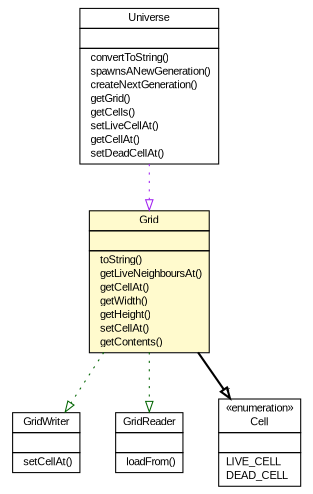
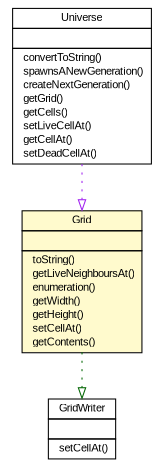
  digraph {
    node [fontcolor=black fontname=arial fontsize=10.0 shape=plaintext]
    edge [arrowhead=onormal color=darkgreen fontcolor=black fontname=arial fontsize=10.0 headport=p labelfontname=arial labelfontsize=10 style=dotted tailport=p]
    n1 [label=<<table border="0" cellborder="1" cellspacing="0" cellpadding="2" port="p" href="./Universe.html"> 		<tr><td><table border="0" cellspacing="0" cellpadding="1"> 			<tr><td> Universe </td></tr> 		</table></td></tr> 		<tr><td><table border="0" cellspacing="0" cellpadding="1"> 			<tr><td align="left">  </td></tr> 		</table></td></tr> 		<tr><td><table border="0" cellspacing="0" cellpadding="1"> 			<tr><td align="left">  convertToString() </td></tr> 			<tr><td align="left">  spawnsANewGeneration() </td></tr> 			<tr><td align="left">  createNextGeneration() </td></tr> 			<tr><td align="left">  getGrid() </td></tr> 			<tr><td align="left">  getCells() </td></tr> 			<tr><td align="left">  setLiveCellAt() </td></tr> 			<tr><td align="left">  getCellAt() </td></tr> 			<tr><td align="left">  setDeadCellAt() </td></tr> 		</table></td></tr> 		</table>>]
-   n2 [label=<<table border="0" cellborder="1" cellspacing="0" cellpadding="2" port="p" bgcolor="lemonChiffon" href="./Grid.html"> 		<tr><td><table border="0" cellspacing="0" cellpadding="1"> 			<tr><td> Grid </td></tr> 		</table></td></tr> 		<tr><td><table border="0" cellspacing="0" cellpadding="1"> 			<tr><td align="left">  </td></tr> 		</table></td></tr> 		<tr><td><table border="0" cellspacing="0" cellpadding="1"> 			<tr><td align="left">  toString() </td></tr> 			<tr><td align="left">  getLiveNeighboursAt() </td></tr> 			<tr><td align="left">  getCellAt() </td></tr> 			<tr><td align="left">  getWidth() </td></tr> 			<tr><td align="left">  getHeight() </td></tr> 			<tr><td align="left">  setCellAt() </td></tr> 			<tr><td align="left">  getContents() </td></tr> 		</table></td></tr> 		</table>>]
+   n2 [label=<<table border="0" cellborder="1" cellspacing="0" cellpadding="2" port="p" bgcolor="lemonChiffon" href="./Grid.html"> 		<tr><td><table border="0" cellspacing="0" cellpadding="1"> 			<tr><td> Grid </td></tr> 		</table></td></tr> 		<tr><td><table border="0" cellspacing="0" cellpadding="1"> 			<tr><td align="left">  </td></tr> 		</table></td></tr> 		<tr><td><table border="0" cellspacing="0" cellpadding="1"> 			<tr><td align="left">  toString() </td></tr> 			<tr><td align="left">  getLiveNeighboursAt() </td></tr> 			<tr><td align="left">  enumeration() </td></tr> 			<tr><td align="left">  getWidth() </td></tr> 			<tr><td align="left">  getHeight() </td></tr> 			<tr><td align="left">  setCellAt() </td></tr> 			<tr><td align="left">  getContents() </td></tr> 		</table></td></tr> 		</table>>]
    n3 [label=<<table border="0" cellborder="1" cellspacing="0" cellpadding="2" port="p" href="./GridWriter.html"> 		<tr><td><table border="0" cellspacing="0" cellpadding="1"> 			<tr><td> GridWriter </td></tr> 		</table></td></tr> 		<tr><td><table border="0" cellspacing="0" cellpadding="1"> 			<tr><td align="left">  </td></tr> 		</table></td></tr> 		<tr><td><table border="0" cellspacing="0" cellpadding="1"> 			<tr><td align="left">  setCellAt() </td></tr> 		</table></td></tr> 		</table>>]
-   n4 [label=<<table border="0" cellborder="1" cellspacing="0" cellpadding="2" port="p" href="./GridReader.html"> 		<tr><td><table border="0" cellspacing="0" cellpadding="1"> 			<tr><td> GridReader </td></tr> 		</table></td></tr> 		<tr><td><table border="0" cellspacing="0" cellpadding="1"> 			<tr><td align="left">  </td></tr> 		</table></td></tr> 		<tr><td><table border="0" cellspacing="0" cellpadding="1"> 			<tr><td align="left">  loadFrom() </td></tr> 		</table></td></tr> 		</table>>]
-   n5 [label=<<table border="0" cellborder="1" cellspacing="0" cellpadding="2" port="p" href="./Cell.html"> 		<tr><td><table border="0" cellspacing="0" cellpadding="1"> 			<tr><td> &laquo;enumeration&raquo; </td></tr> 			<tr><td> Cell </td></tr> 		</table></td></tr> 		<tr><td><table border="0" cellspacing="0" cellpadding="1"> 			<tr><td align="left">  </td></tr> 		</table></td></tr> 		<tr><td><table border="0" cellspacing="0" cellpadding="1"> 			<tr><td align="left"> LIVE_CELL </td></tr> 			<tr><td align="left"> DEAD_CELL </td></tr> 		</table></td></tr> 		</table>>]
    n1 -> n2 [color=purple]
    n2 -> n3
-   n2 -> n4
-   n2 -> n5 [color=black headlabel="*" style=bold]
  }
